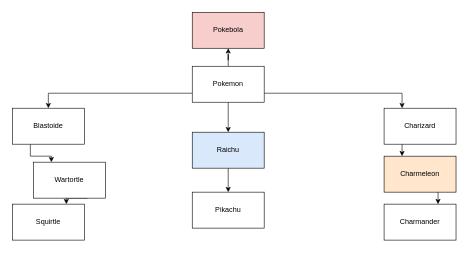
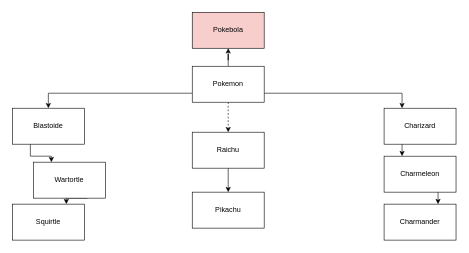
  <mxCell id="0" />
  <mxCell id="1" parent="0" />
  <mxCell id="2" value="Pokebola" style="rounded=0;whiteSpace=wrap;html=1;fillColor=#f8cecc;" vertex="1" parent="1"><mxGeometry x="320" width="120" height="60" as="geometry" y="20" /></mxCell>
  <mxCell id="3" value="" style="edgeStyle=orthogonalEdgeStyle;rounded=0;orthogonalLoop=1;jettySize=auto;html=1;" edge="1" parent="1" source="7" target="2"><mxGeometry relative="1" as="geometry" /></mxCell>
  <mxCell id="4" style="edgeStyle=orthogonalEdgeStyle;rounded=0;orthogonalLoop=1;jettySize=auto;html=1;exitX=0;exitY=0.75;exitDx=0;exitDy=0;entryX=0.5;entryY=0;entryDx=0;entryDy=0;" edge="1" parent="1" source="7" target="9"><mxGeometry relative="1" as="geometry" /></mxCell>
  <mxCell id="5" style="edgeStyle=orthogonalEdgeStyle;rounded=0;orthogonalLoop=1;jettySize=auto;html=1;exitX=1;exitY=0.75;exitDx=0;exitDy=0;entryX=0.25;entryY=0;entryDx=0;entryDy=0;" edge="1" parent="1" source="7" target="13"><mxGeometry relative="1" as="geometry" /></mxCell>
- <mxCell id="6" style="edgeStyle=orthogonalEdgeStyle;rounded=0;orthogonalLoop=1;jettySize=auto;html=1;exitX=0.5;exitY=1;exitDx=0;exitDy=0;entryX=0.5;entryY=0;entryDx=0;entryDy=0;" edge="1" parent="1" source="7" target="11"><mxGeometry relative="1" as="geometry" /></mxCell>
+ <mxCell id="6" style="edgeStyle=orthogonalEdgeStyle;rounded=0;orthogonalLoop=1;jettySize=auto;html=1;exitX=0.5;exitY=1;exitDx=0;exitDy=0;entryX=0.5;entryY=0;entryDx=0;entryDy=0;dashed=1;" edge="1" parent="1" source="7" target="11"><mxGeometry relative="1" as="geometry" /></mxCell>
  <mxCell id="7" value="Pokemon" style="rounded=0;whiteSpace=wrap;html=1;" vertex="1" parent="1"><mxGeometry x="320" y="110" width="120" height="60" as="geometry" /></mxCell>
  <mxCell id="8" style="edgeStyle=orthogonalEdgeStyle;rounded=0;orthogonalLoop=1;jettySize=auto;html=1;exitX=0.25;exitY=1;exitDx=0;exitDy=0;entryX=0.25;entryY=0;entryDx=0;entryDy=0;" edge="1" parent="1" source="9" target="15"><mxGeometry relative="1" as="geometry" /></mxCell>
  <mxCell id="9" value="Blastoide" style="rounded=0;whiteSpace=wrap;html=1;" vertex="1" parent="1"><mxGeometry x="20" y="180" width="120" height="60" as="geometry" /></mxCell>
  <mxCell id="10" style="edgeStyle=orthogonalEdgeStyle;rounded=0;orthogonalLoop=1;jettySize=auto;html=1;exitX=0.5;exitY=1;exitDx=0;exitDy=0;entryX=0.5;entryY=0;entryDx=0;entryDy=0;" edge="1" parent="1" source="11" target="17"><mxGeometry relative="1" as="geometry" /></mxCell>
- <mxCell id="11" value="Raichu" style="rounded=0;whiteSpace=wrap;html=1;fillColor=#dae8fc;" vertex="1" parent="1"><mxGeometry x="320" y="220" width="120" height="60" as="geometry" /></mxCell>
+ <mxCell id="11" value="Raichu" style="rounded=0;whiteSpace=wrap;html=1;" vertex="1" parent="1"><mxGeometry x="320" y="220" width="120" height="60" as="geometry" /></mxCell>
  <mxCell id="12" style="edgeStyle=orthogonalEdgeStyle;rounded=0;orthogonalLoop=1;jettySize=auto;html=1;exitX=0.25;exitY=1;exitDx=0;exitDy=0;entryX=0.25;entryY=0;entryDx=0;entryDy=0;" edge="1" parent="1" source="13" target="19"><mxGeometry relative="1" as="geometry" /></mxCell>
  <mxCell id="13" value="Charizard" style="rounded=0;whiteSpace=wrap;html=1;" vertex="1" parent="1"><mxGeometry x="640" y="180" width="120" height="60" as="geometry" /></mxCell>
  <mxCell id="14" style="edgeStyle=orthogonalEdgeStyle;rounded=0;orthogonalLoop=1;jettySize=auto;html=1;exitX=0.75;exitY=1;exitDx=0;exitDy=0;entryX=0.75;entryY=0;entryDx=0;entryDy=0;" edge="1" parent="1" source="15" target="16"><mxGeometry relative="1" as="geometry" /></mxCell>
  <mxCell id="15" value="Wartortle" style="rounded=0;whiteSpace=wrap;html=1;" vertex="1" parent="1"><mxGeometry x="55" y="270" width="120" height="60" as="geometry" /></mxCell>
  <mxCell id="16" value="Squirtle" style="rounded=0;whiteSpace=wrap;html=1;" vertex="1" parent="1"><mxGeometry x="20" y="340" width="120" height="60" as="geometry" /></mxCell>
  <mxCell id="17" value="Pikachu" style="rounded=0;whiteSpace=wrap;html=1;" vertex="1" parent="1"><mxGeometry x="320" y="320" width="120" height="60" as="geometry" /></mxCell>
  <mxCell id="18" style="edgeStyle=orthogonalEdgeStyle;rounded=0;orthogonalLoop=1;jettySize=auto;html=1;exitX=0.75;exitY=1;exitDx=0;exitDy=0;entryX=0.75;entryY=0;entryDx=0;entryDy=0;" edge="1" parent="1" source="19" target="20"><mxGeometry relative="1" as="geometry" /></mxCell>
- <mxCell id="19" value="Charmeleon" style="rounded=0;whiteSpace=wrap;html=1;fillColor=#ffe6cc;" vertex="1" parent="1"><mxGeometry x="640" y="260" width="120" height="60" as="geometry" /></mxCell>
+ <mxCell id="19" value="Charmeleon" style="rounded=0;whiteSpace=wrap;html=1;" vertex="1" parent="1"><mxGeometry x="640" y="260" width="120" height="60" as="geometry" /></mxCell>
  <mxCell id="20" value="Charmander" style="rounded=0;whiteSpace=wrap;html=1;" vertex="1" parent="1"><mxGeometry x="640" y="340" width="120" height="60" as="geometry" /></mxCell>
